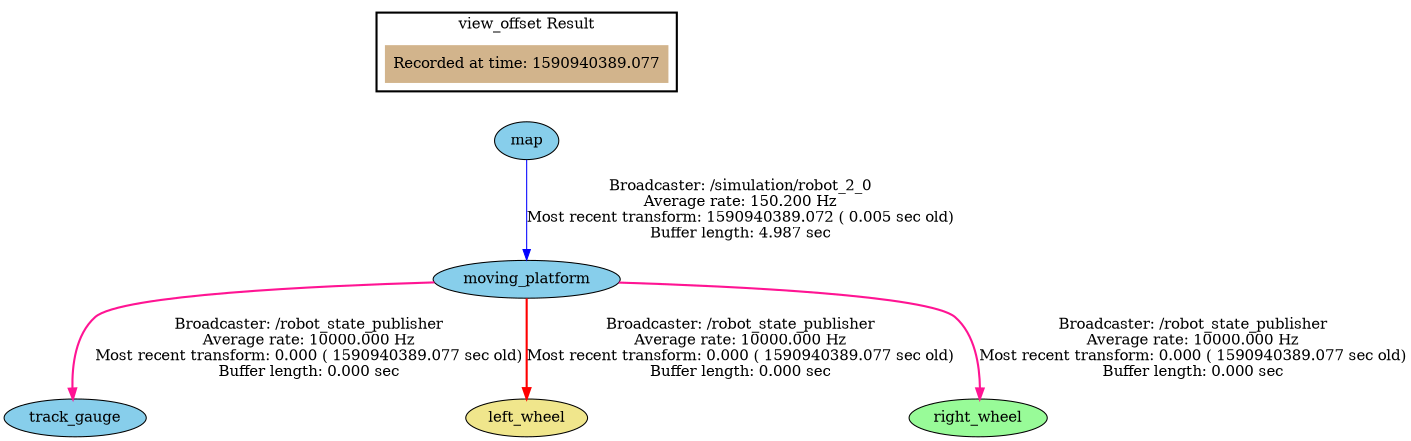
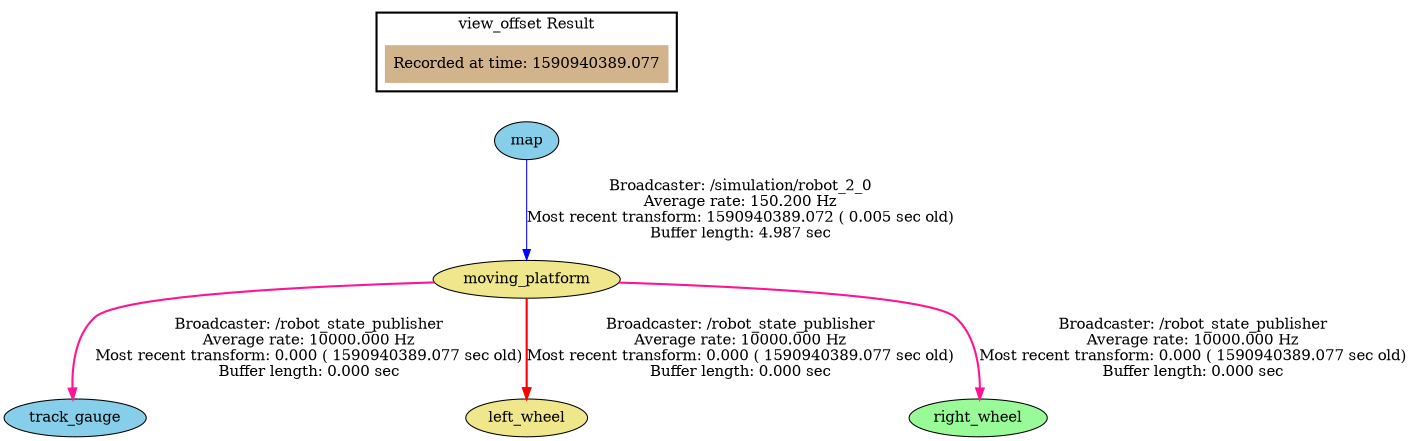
  digraph {
    node [fillcolor=skyblue style=filled]
    edge [style=bold color=deeppink]
    "Recorded at time: 1590940389.077" [fillcolor=tan shape=plaintext]
    map
-   moving_platform
+   moving_platform [fillcolor=khaki]
    track_gauge
    left_wheel [fillcolor=khaki]
    right_wheel [fillcolor=palegreen]
    subgraph cluster_1 {
      color=black
      label="view_offset Result"
      style=bold
      "Recorded at time: 1590940389.077"
    }
    "Recorded at time: 1590940389.077" -> map [style=invis color=""]
    map -> moving_platform [color=blue label="Broadcaster: /simulation/robot_2_0\nAverage rate: 150.200 Hz\nMost recent transform: 1590940389.072 ( 0.005 sec old)\nBuffer length: 4.987 sec\n" style=solid]
    moving_platform -> track_gauge [label="Broadcaster: /robot_state_publisher\nAverage rate: 10000.000 Hz\nMost recent transform: 0.000 ( 1590940389.077 sec old)\nBuffer length: 0.000 sec\n"]
    moving_platform -> left_wheel [color=red label="Broadcaster: /robot_state_publisher\nAverage rate: 10000.000 Hz\nMost recent transform: 0.000 ( 1590940389.077 sec old)\nBuffer length: 0.000 sec\n"]
    moving_platform -> right_wheel [label="Broadcaster: /robot_state_publisher\nAverage rate: 10000.000 Hz\nMost recent transform: 0.000 ( 1590940389.077 sec old)\nBuffer length: 0.000 sec\n"]
  }
